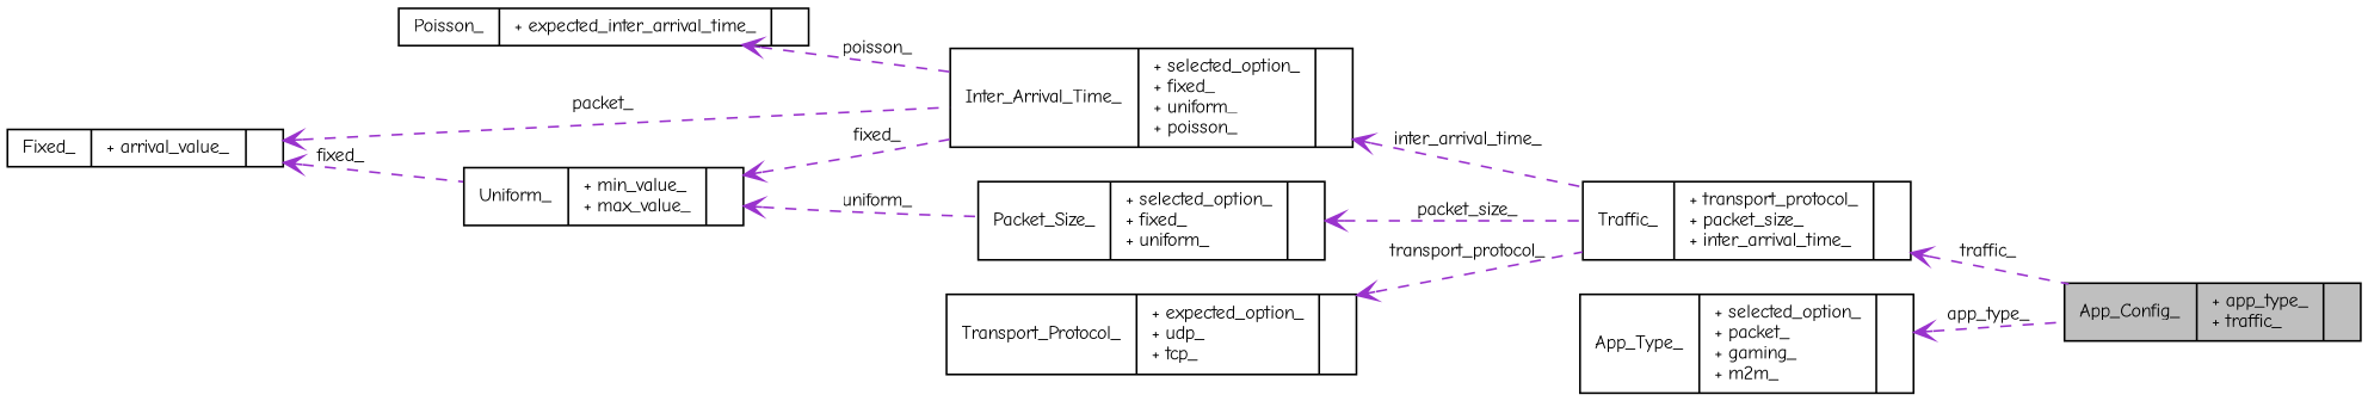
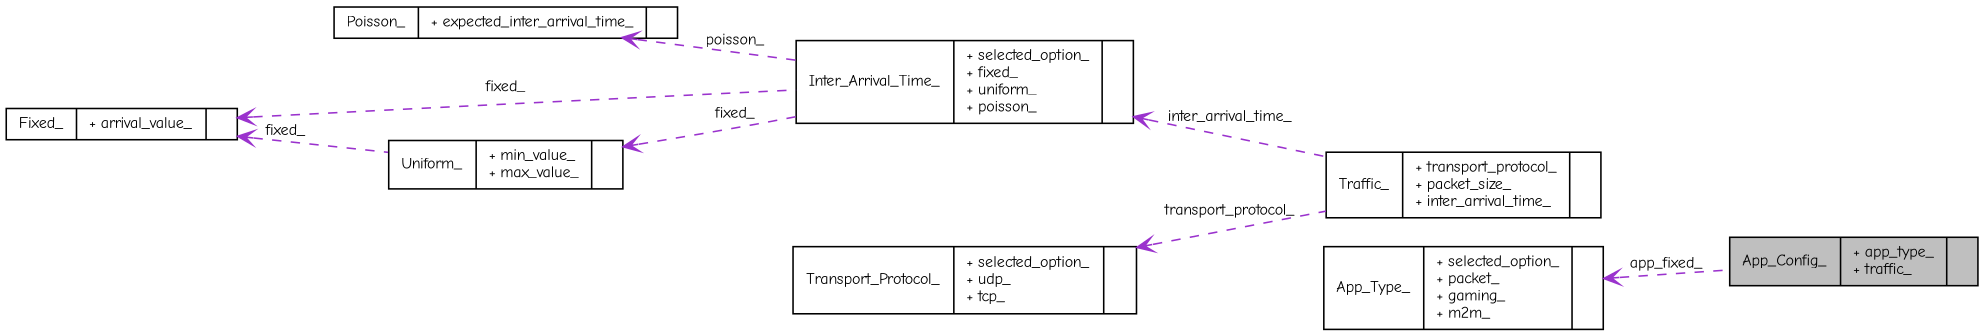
  digraph {
    fontname="Comic Neue"
    rankdir=LR
    node [color=black fillcolor=white fontname="Comic Neue" fontsize=10 shape=record style=filled]
    edge [arrowtail=open color=darkorchid3 dir=back fontname="Comic Neue" fontsize=10 labelfontname=FreeSans labelfontsize=10 style=dashed]
    n1 [fillcolor=grey75 fontcolor=black height=0.2 label="{App_Config_\n|+ app_type_\l+ traffic_\l|}" width=0.4]
    n2 [height=0.2 label="{Traffic_\n|+ transport_protocol_\l+ packet_size_\l+ inter_arrival_time_\l|}" width=0.4]
    n3 [height=0.2 label="{Inter_Arrival_Time_\n|+ selected_option_\l+ fixed_\l+ uniform_\l+ poisson_\l|}" width=0.4]
    n4 [height=0.2 label="{Poisson_\n|+ expected_inter_arrival_time_\l|}" width=0.4]
    n5 [height=0.2 label="{Uniform_\n|+ min_value_\l+ max_value_\l|}" width=0.4]
-   n6 [height=0.2 label="{Packet_Size_\n|+ selected_option_\l+ fixed_\l+ uniform_\l|}" width=0.4]
    n7 [height=0.2 label="{Fixed_\n|+ arrival_value_\l|}" width=0.4]
-   n8 [height=0.2 label="{Transport_Protocol_\n|+ expected_option_\l+ udp_\l+ tcp_\l|}" width=0.4]
+   n8 [height=0.2 label="{Transport_Protocol_\n|+ selected_option_\l+ udp_\l+ tcp_\l|}" width=0.4]
    n9 [height=0.2 label="{App_Type_\n|+ selected_option_\l+ packet_\l+ gaming_\l+ m2m_\l|}" width=0.4]
-   n2 -> n1 [label=traffic_]
    n3 -> n2 [label=inter_arrival_time_]
    n4 -> n3 [label=poisson_]
    n5 -> n3 [label=fixed_]
-   n5 -> n6 [label=uniform_]
-   n6 -> n2 [label=packet_size_]
-   n7 -> n3 [label=packet_]
+   n7 -> n3 [label=fixed_]
    n7 -> n5 [label=fixed_]
    n8 -> n2 [label=transport_protocol_]
-   n9 -> n1 [label=app_type_]
+   n9 -> n1 [label=app_fixed_]
  }
